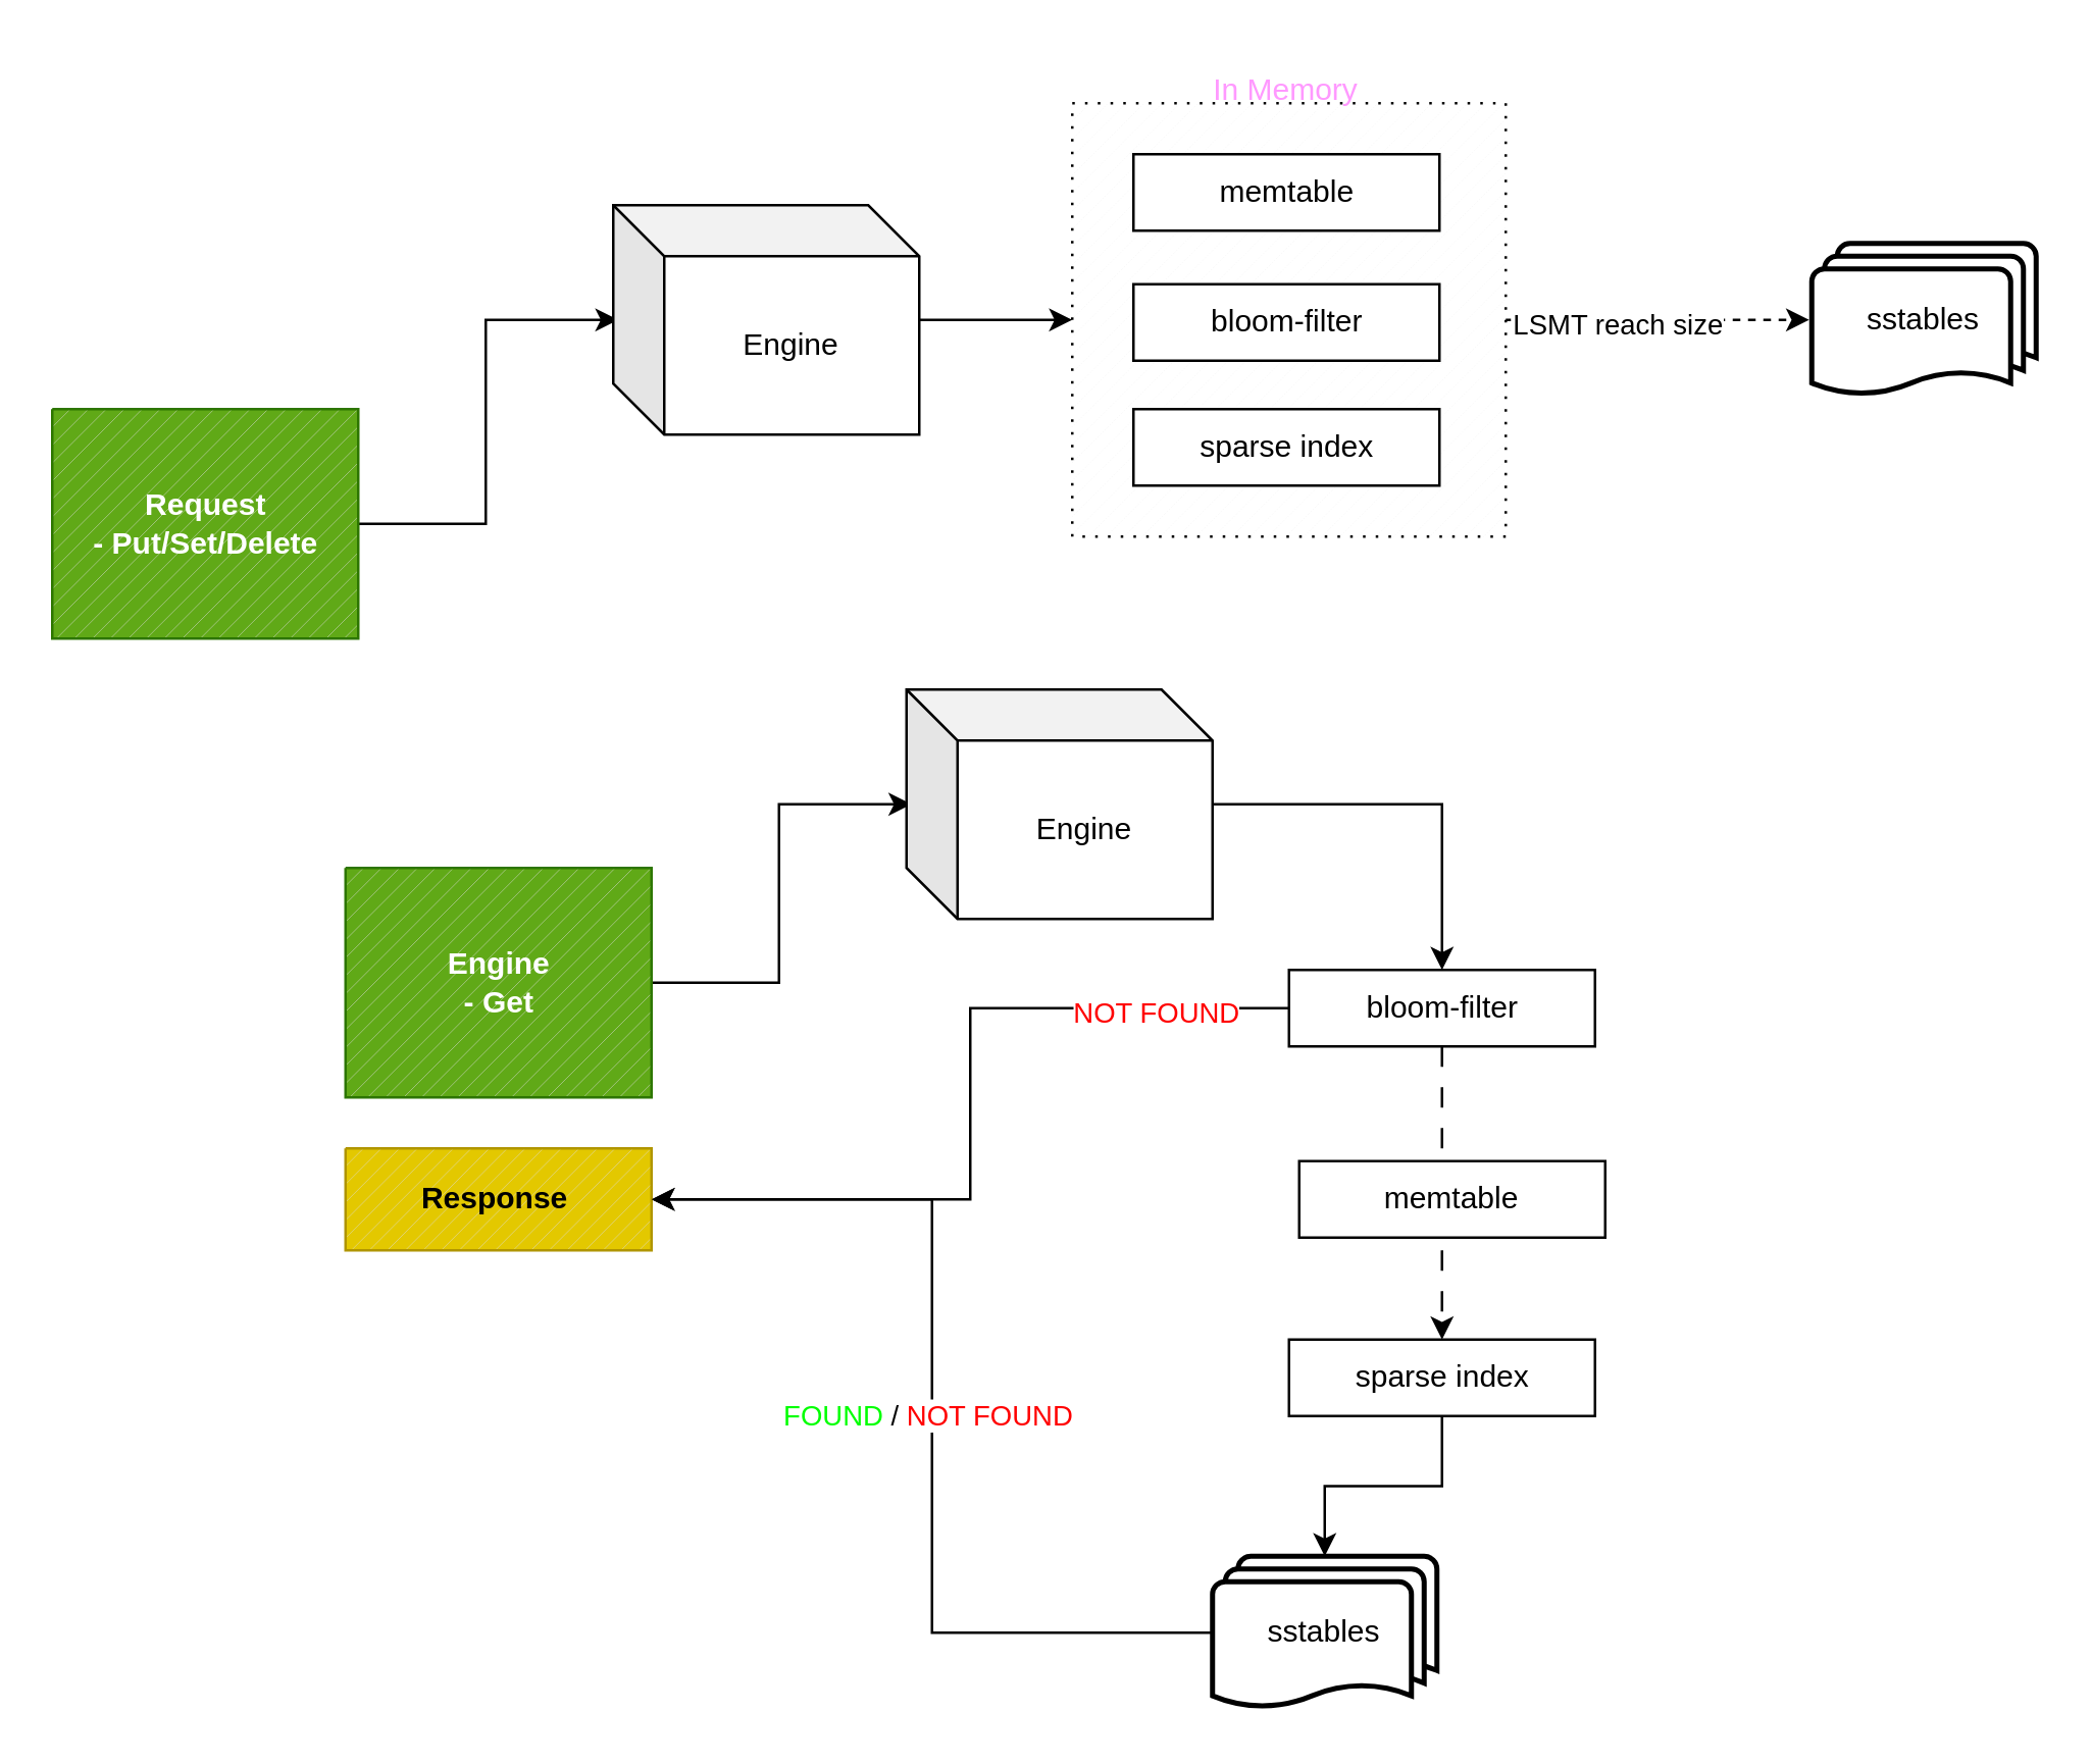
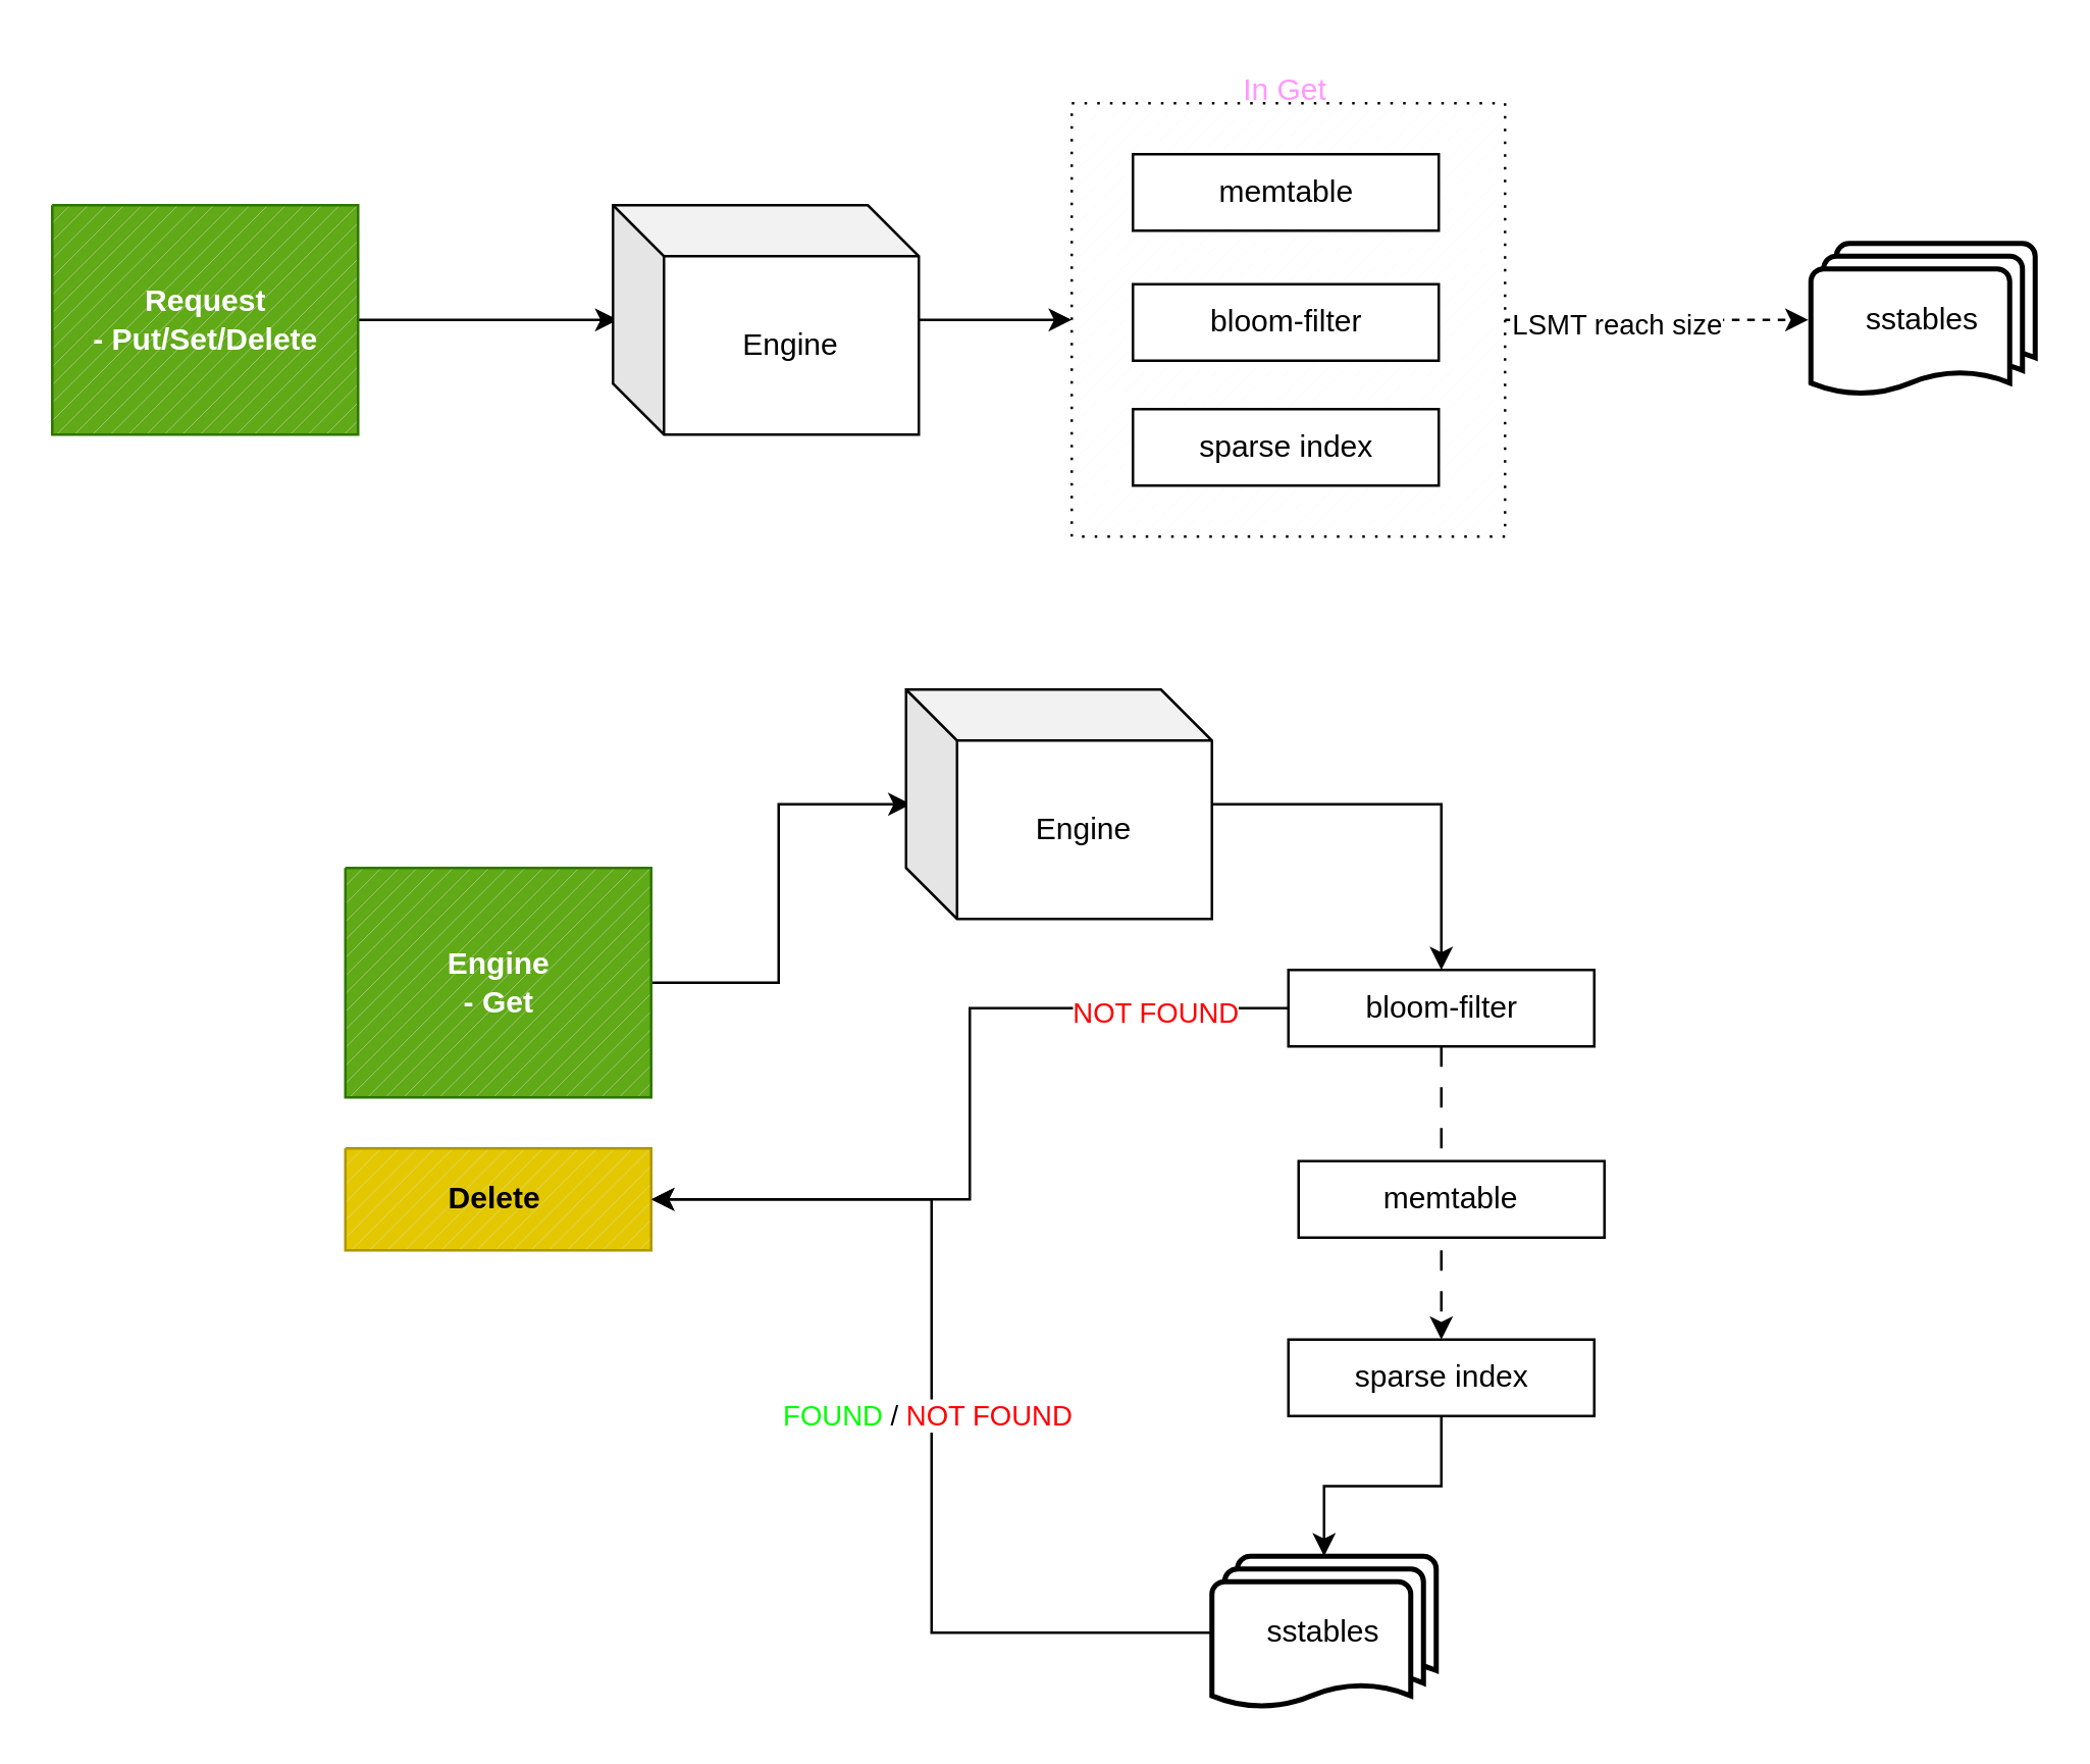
  <mxCell id="0" />
  <mxCell id="1" parent="0" />
  <mxCell id="2" style="edgeStyle=orthogonalEdgeStyle;rounded=0;orthogonalLoop=1;jettySize=auto;html=1;entryX=0.017;entryY=0.5;entryDx=0;entryDy=0;entryPerimeter=0;" parent="1" source="3" target="5" edge="1"><mxGeometry relative="1" as="geometry" /></mxCell>
- <mxCell id="3" value="&lt;b&gt;Request&lt;br&gt;&amp;nbsp;- Put/Set/Delete&amp;nbsp;&lt;br&gt;&lt;/b&gt;" style="verticalLabelPosition=middle;verticalAlign=middle;html=1;shape=mxgraph.basic.patternFillRect;fillStyle=diag;step=5;fillStrokeWidth=0.2;fillStrokeColor=#dddddd;labelPosition=center;align=center;fillColor=#60a917;strokeColor=#2D7600;fontColor=#ffffff;" parent="1" vertex="1"><mxGeometry x="20" y="160" width="120" height="90" as="geometry" /></mxCell>
+ <mxCell id="3" value="&lt;b&gt;Request&lt;br&gt;&amp;nbsp;- Put/Set/Delete&amp;nbsp;&lt;br&gt;&lt;/b&gt;" style="verticalLabelPosition=middle;verticalAlign=middle;html=1;shape=mxgraph.basic.patternFillRect;fillStyle=diag;step=5;fillStrokeWidth=0.2;fillStrokeColor=#dddddd;labelPosition=center;align=center;fillColor=#60a917;strokeColor=#2D7600;fontColor=#ffffff;" parent="1" vertex="1"><mxGeometry x="20" y="80" width="120" height="90" as="geometry" /></mxCell>
  <mxCell id="4" style="edgeStyle=orthogonalEdgeStyle;rounded=0;orthogonalLoop=1;jettySize=auto;html=1;entryX=0;entryY=0.5;entryDx=0;entryDy=0;entryPerimeter=0;" parent="1" source="5" target="8" edge="1"><mxGeometry relative="1" as="geometry" /></mxCell>
  <mxCell id="5" value="Engine" style="shape=cube;whiteSpace=wrap;html=1;boundedLbl=1;backgroundOutline=1;darkOpacity=0.05;darkOpacity2=0.1;" parent="1" vertex="1"><mxGeometry x="240" y="80" width="120" height="90" as="geometry" /></mxCell>
  <mxCell id="6" style="edgeStyle=orthogonalEdgeStyle;rounded=0;orthogonalLoop=1;jettySize=auto;html=1;dashed=1;entryX=0;entryY=0.5;entryDx=0;entryDy=0;entryPerimeter=0;" parent="1" edge="1"><mxGeometry relative="1" as="geometry"><mxPoint x="709" y="125" as="targetPoint" /><mxPoint x="589" y="125" as="sourcePoint" /></mxGeometry></mxCell>
  <mxCell id="7" value="LSMT reach size" style="edgeLabel;html=1;align=center;verticalAlign=middle;resizable=0;points=[];" parent="6" vertex="1" connectable="0"><mxGeometry x="-0.271" y="-1" relative="1" as="geometry"><mxPoint as="offset" /></mxGeometry></mxCell>
  <mxCell id="8" value="" style="verticalLabelPosition=bottom;verticalAlign=top;html=1;shape=mxgraph.basic.patternFillRect;fillStyle=diag;step=5;fillStrokeWidth=0.2;fillStrokeColor=#dddddd;fillColor=default;gradientColor=none;dashed=1;dashPattern=1 4;fontColor=#FF99FF;labelBorderColor=#FF99FF;" parent="1" vertex="1"><mxGeometry x="420" y="40" width="170" height="170" as="geometry" /></mxCell>
  <mxCell id="9" value="memtable" style="verticalLabelPosition=middle;verticalAlign=middle;html=1;shape=mxgraph.basic.rect;fillColor2=none;strokeWidth=1;size=20;indent=5;labelPosition=center;align=center;" parent="1" vertex="1"><mxGeometry x="444" y="60" width="120" height="30" as="geometry" /></mxCell>
  <mxCell id="10" value="bloom-filter" style="verticalLabelPosition=middle;verticalAlign=middle;html=1;shape=mxgraph.basic.rect;fillColor2=none;strokeWidth=1;size=14.5;indent=5;labelPosition=center;align=center;" parent="1" vertex="1"><mxGeometry x="444" y="111" width="120" height="30" as="geometry" /></mxCell>
  <mxCell id="11" value="sparse index" style="verticalLabelPosition=middle;verticalAlign=middle;html=1;shape=mxgraph.basic.rect;fillColor2=none;strokeWidth=1;size=14.5;indent=5;labelPosition=center;align=center;" parent="1" vertex="1"><mxGeometry x="444" y="160" width="120" height="30" as="geometry" /></mxCell>
  <mxCell id="12" value="sstables" style="strokeWidth=2;html=1;shape=mxgraph.flowchart.multi-document;whiteSpace=wrap;" parent="1" vertex="1"><mxGeometry x="710" y="95" width="88" height="60" as="geometry" /></mxCell>
  <mxCell id="13" style="edgeStyle=orthogonalEdgeStyle;rounded=0;orthogonalLoop=1;jettySize=auto;html=1;entryX=0.017;entryY=0.5;entryDx=0;entryDy=0;entryPerimeter=0;" parent="1" source="14" target="16" edge="1"><mxGeometry relative="1" as="geometry" /></mxCell>
  <mxCell id="14" value="&lt;b&gt;Engine&lt;br&gt;&amp;nbsp;- Get&amp;nbsp;&lt;br&gt;&lt;/b&gt;" style="verticalLabelPosition=middle;verticalAlign=middle;html=1;shape=mxgraph.basic.patternFillRect;fillStyle=diag;step=5;fillStrokeWidth=0.2;fillStrokeColor=#dddddd;labelPosition=center;align=center;fillColor=#60a917;strokeColor=#2D7600;fontColor=#ffffff;" parent="1" vertex="1"><mxGeometry x="135" y="340" width="120" height="90" as="geometry" /></mxCell>
  <mxCell id="15" style="edgeStyle=orthogonalEdgeStyle;rounded=0;orthogonalLoop=1;jettySize=auto;html=1;" parent="1" source="16" target="20" edge="1"><mxGeometry relative="1" as="geometry" /></mxCell>
  <mxCell id="16" value="Engine" style="shape=cube;whiteSpace=wrap;html=1;boundedLbl=1;backgroundOutline=1;darkOpacity=0.05;darkOpacity2=0.1;" parent="1" vertex="1"><mxGeometry x="355" y="270" width="120" height="90" as="geometry" /></mxCell>
  <mxCell id="17" style="edgeStyle=orthogonalEdgeStyle;rounded=0;orthogonalLoop=1;jettySize=auto;html=1;entryX=1;entryY=0.5;entryDx=0;entryDy=0;entryPerimeter=0;" parent="1" source="20" target="21" edge="1"><mxGeometry relative="1" as="geometry" /></mxCell>
  <mxCell id="18" value="&lt;font color=&quot;#ff0000&quot;&gt;NOT FOUND&lt;/font&gt;" style="edgeLabel;html=1;align=center;verticalAlign=middle;resizable=0;points=[];" parent="17" vertex="1" connectable="0"><mxGeometry x="-0.674" y="1" relative="1" as="geometry"><mxPoint as="offset" /></mxGeometry></mxCell>
  <mxCell id="19" style="edgeStyle=orthogonalEdgeStyle;rounded=0;orthogonalLoop=1;jettySize=auto;html=1;dashed=1;dashPattern=8 8;" parent="1" source="20" target="23" edge="1"><mxGeometry relative="1" as="geometry" /></mxCell>
  <mxCell id="20" value="bloom-filter" style="verticalLabelPosition=middle;verticalAlign=middle;html=1;shape=mxgraph.basic.rect;fillColor2=none;strokeWidth=1;size=14.5;indent=5;labelPosition=center;align=center;" parent="1" vertex="1"><mxGeometry x="505" y="380" width="120" height="30" as="geometry" /></mxCell>
- <mxCell id="21" value="&lt;b&gt;Response&amp;nbsp;&lt;br&gt;&lt;/b&gt;" style="verticalLabelPosition=middle;verticalAlign=middle;html=1;shape=mxgraph.basic.patternFillRect;fillStyle=diag;step=5;fillStrokeWidth=0.2;fillStrokeColor=#dddddd;labelPosition=center;align=center;fillColor=#e3c800;strokeColor=#B09500;fontColor=#000000;" parent="1" vertex="1"><mxGeometry x="135" y="450" width="120" height="40" as="geometry" /></mxCell>
+ <mxCell id="21" value="&lt;b&gt;Delete&amp;nbsp;&lt;br&gt;&lt;/b&gt;" style="verticalLabelPosition=middle;verticalAlign=middle;html=1;shape=mxgraph.basic.patternFillRect;fillStyle=diag;step=5;fillStrokeWidth=0.2;fillStrokeColor=#dddddd;labelPosition=center;align=center;fillColor=#e3c800;strokeColor=#B09500;fontColor=#000000;" parent="1" vertex="1"><mxGeometry x="135" y="450" width="120" height="40" as="geometry" /></mxCell>
  <mxCell id="22" style="edgeStyle=orthogonalEdgeStyle;rounded=0;orthogonalLoop=1;jettySize=auto;html=1;entryX=0.5;entryY=0;entryDx=0;entryDy=0;entryPerimeter=0;" parent="1" source="23" target="25" edge="1"><mxGeometry relative="1" as="geometry" /></mxCell>
  <mxCell id="23" value="sparse index" style="verticalLabelPosition=middle;verticalAlign=middle;html=1;shape=mxgraph.basic.rect;fillColor2=none;strokeWidth=1;size=14.5;indent=5;labelPosition=center;align=center;" parent="1" vertex="1"><mxGeometry x="505" y="525" width="120" height="30" as="geometry" /></mxCell>
  <mxCell id="24" value="&lt;font color=&quot;#00ff00&quot;&gt;FOUND&lt;/font&gt; / &lt;font color=&quot;#ff0000&quot;&gt;NOT FOUND&lt;/font&gt;&amp;nbsp;" style="edgeStyle=orthogonalEdgeStyle;rounded=0;orthogonalLoop=1;jettySize=auto;html=1;entryX=1;entryY=0.5;entryDx=0;entryDy=0;entryPerimeter=0;" parent="1" source="25" target="21" edge="1"><mxGeometry relative="1" as="geometry" /></mxCell>
  <mxCell id="25" value="sstables" style="strokeWidth=2;html=1;shape=mxgraph.flowchart.multi-document;whiteSpace=wrap;" parent="1" vertex="1"><mxGeometry x="475" y="610" width="88" height="60" as="geometry" /></mxCell>
  <mxCell id="26" value="memtable" style="rounded=0;whiteSpace=wrap;html=1;" parent="1" vertex="1"><mxGeometry x="509" y="455" width="120" height="30" as="geometry" /></mxCell>
- <mxCell id="27" value="In Memory" style="text;html=1;align=center;verticalAlign=middle;whiteSpace=wrap;rounded=0;dashed=1;dashPattern=1 4;fontColor=#FF99FF;" parent="1" vertex="1"><mxGeometry x="474" y="20" width="60" height="30" as="geometry" /></mxCell>
+ <mxCell id="27" value="In Get" style="text;html=1;align=center;verticalAlign=middle;whiteSpace=wrap;rounded=0;dashed=1;dashPattern=1 4;fontColor=#FF99FF;" parent="1" vertex="1"><mxGeometry x="474" y="20" width="60" height="30" as="geometry" /></mxCell>
